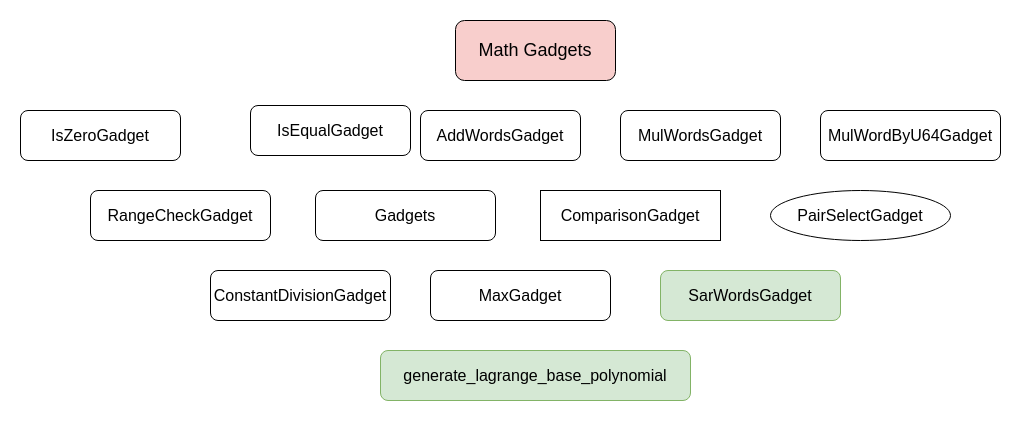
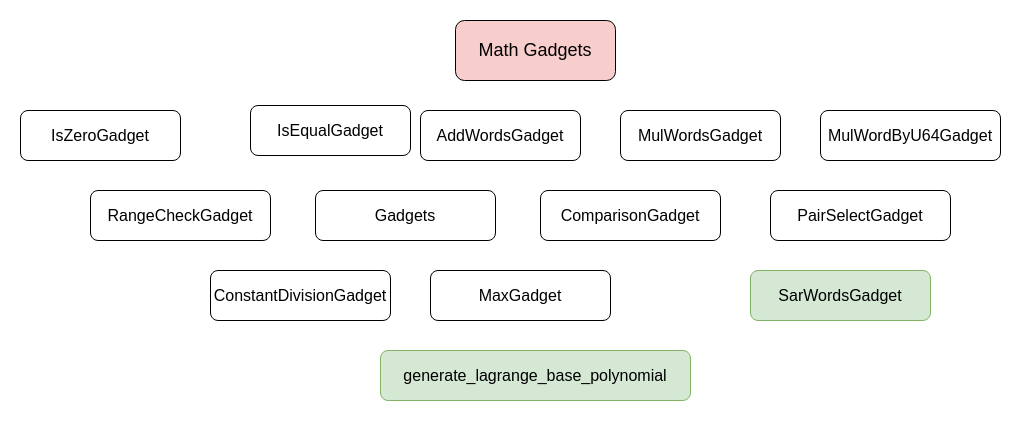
  <mxCell id="0" />
  <mxCell id="1" parent="0" />
  <mxCell id="2" value="&lt;font style=&quot;font-size: 18px;&quot;&gt;Math Gadgets&lt;/font&gt;" style="rounded=1;whiteSpace=wrap;html=1;fillColor=#f8cecc;" vertex="1" parent="1"><mxGeometry x="455" y="20" width="160" height="60" as="geometry" /></mxCell>
  <mxCell id="3" value="&lt;font style=&quot;font-size: 16px;&quot;&gt;IsZeroGadget&lt;/font&gt;" style="rounded=1;whiteSpace=wrap;html=1;" vertex="1" parent="1"><mxGeometry x="20" y="110" width="160" height="50" as="geometry" /></mxCell>
  <mxCell id="4" value="&lt;font style=&quot;font-size: 16px;&quot;&gt;IsEqualGadget&lt;/font&gt;" style="rounded=1;whiteSpace=wrap;html=1;" vertex="1" parent="1"><mxGeometry x="250" y="105" width="160" height="50" as="geometry" /></mxCell>
  <mxCell id="5" value="&lt;font style=&quot;font-size: 16px;&quot;&gt;AddWordsGadget&lt;/font&gt;" style="rounded=1;whiteSpace=wrap;html=1;" vertex="1" parent="1"><mxGeometry x="420" y="110" width="160" height="50" as="geometry" /></mxCell>
  <mxCell id="6" value="&lt;font style=&quot;font-size: 16px;&quot;&gt;MulWordsGadget&lt;/font&gt;" style="rounded=1;whiteSpace=wrap;html=1;" vertex="1" parent="1"><mxGeometry x="620" y="110" width="160" height="50" as="geometry" /></mxCell>
  <mxCell id="7" value="&lt;font style=&quot;font-size: 16px;&quot;&gt;MulWordByU64Gadget&lt;/font&gt;" style="rounded=1;whiteSpace=wrap;html=1;" vertex="1" parent="1"><mxGeometry x="820" y="110" width="180" height="50" as="geometry" /></mxCell>
  <mxCell id="8" value="&lt;font style=&quot;font-size: 16px;&quot;&gt;RangeCheckGadget&lt;/font&gt;" style="rounded=1;whiteSpace=wrap;html=1;" vertex="1" parent="1"><mxGeometry x="90" y="190" width="180" height="50" as="geometry" /></mxCell>
  <mxCell id="9" value="&lt;font style=&quot;font-size: 16px;&quot;&gt;Gadgets&lt;/font&gt;" style="rounded=1;whiteSpace=wrap;html=1;" vertex="1" parent="1"><mxGeometry x="315" y="190" width="180" height="50" as="geometry" /></mxCell>
- <mxCell id="10" value="&lt;font style=&quot;font-size: 16px;&quot;&gt;ComparisonGadget&lt;/font&gt;" style="whiteSpace=wrap;html=1;rounded=0;" vertex="1" parent="1"><mxGeometry x="540" y="190" width="180" height="50" as="geometry" /></mxCell>
- <mxCell id="11" value="&lt;font style=&quot;font-size: 16px;&quot;&gt;PairSelectGadget&lt;/font&gt;" style="ellipse;whiteSpace=wrap;html=1;" vertex="1" parent="1"><mxGeometry x="770" y="190" width="180" height="50" as="geometry" /></mxCell>
+ <mxCell id="10" value="&lt;font style=&quot;font-size: 16px;&quot;&gt;ComparisonGadget&lt;/font&gt;" style="rounded=1;whiteSpace=wrap;html=1;" vertex="1" parent="1"><mxGeometry x="540" y="190" width="180" height="50" as="geometry" /></mxCell>
+ <mxCell id="11" value="&lt;font style=&quot;font-size: 16px;&quot;&gt;PairSelectGadget&lt;/font&gt;" style="rounded=1;whiteSpace=wrap;html=1;" vertex="1" parent="1"><mxGeometry x="770" y="190" width="180" height="50" as="geometry" /></mxCell>
  <mxCell id="12" value="&lt;font style=&quot;font-size: 16px;&quot;&gt;ConstantDivisionGadget&lt;/font&gt;" style="rounded=1;whiteSpace=wrap;html=1;" vertex="1" parent="1"><mxGeometry x="210" y="270" width="180" height="50" as="geometry" /></mxCell>
  <mxCell id="13" value="&lt;font style=&quot;font-size: 16px;&quot;&gt;MaxGadget&lt;/font&gt;" style="rounded=1;whiteSpace=wrap;html=1;" vertex="1" parent="1"><mxGeometry x="430" y="270" width="180" height="50" as="geometry" /></mxCell>
- <mxCell id="14" value="&lt;font style=&quot;font-size: 16px;&quot;&gt;SarWordsGadget&lt;/font&gt;" style="rounded=1;whiteSpace=wrap;html=1;fillColor=#d5e8d4;strokeColor=#82b366;" vertex="1" parent="1"><mxGeometry x="660" y="270" width="180" height="50" as="geometry" /></mxCell>
+ <mxCell id="14" value="&lt;font style=&quot;font-size: 16px;&quot;&gt;SarWordsGadget&lt;/font&gt;" style="rounded=1;whiteSpace=wrap;html=1;fillColor=#d5e8d4;strokeColor=#82b366;" vertex="1" parent="1"><mxGeometry x="750" y="270" width="180" height="50" as="geometry" /></mxCell>
  <mxCell id="15" value="&lt;font style=&quot;font-size: 16px;&quot;&gt;generate_lagrange_base_polynomial&lt;/font&gt;" style="rounded=1;whiteSpace=wrap;html=1;fillColor=#d5e8d4;strokeColor=#82b366;" vertex="1" parent="1"><mxGeometry x="380" y="350" width="310" height="50" as="geometry" /></mxCell>
